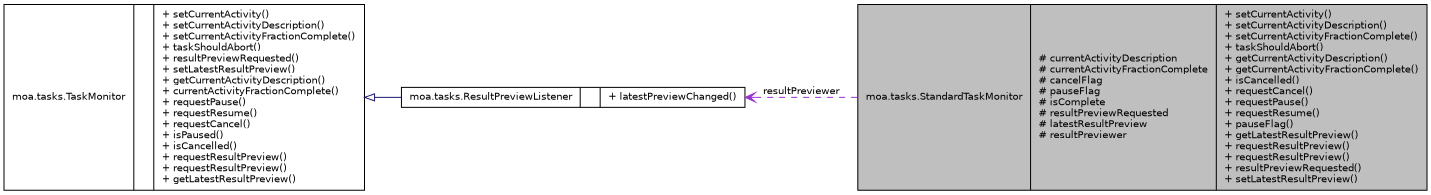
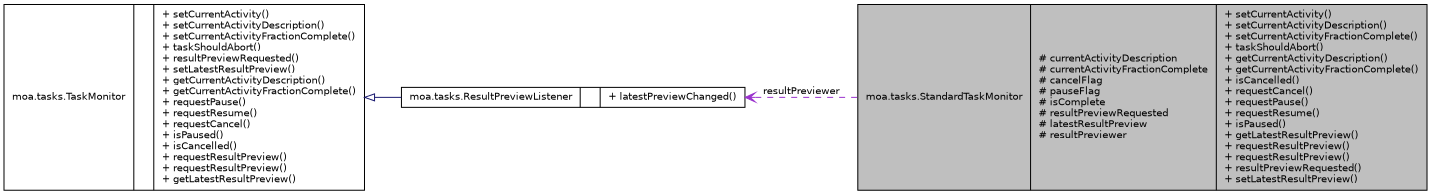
  digraph {
    rankdir=LR
    node [color=black fillcolor=white fontname=Helvetica fontsize=10 shape=record style=filled]
    edge [dir=back fontname=Helvetica fontsize=10 labelfontname=Helvetica labelfontsize=10]
-   n1 [fillcolor=grey75 fontcolor=black height=0.2 label="{moa.tasks.StandardTaskMonitor\n|# currentActivityDescription\l# currentActivityFractionComplete\l# cancelFlag\l# pauseFlag\l# isComplete\l# resultPreviewRequested\l# latestResultPreview\l# resultPreviewer\l|+ setCurrentActivity()\l+ setCurrentActivityDescription()\l+ setCurrentActivityFractionComplete()\l+ taskShouldAbort()\l+ getCurrentActivityDescription()\l+ getCurrentActivityFractionComplete()\l+ isCancelled()\l+ requestCancel()\l+ requestPause()\l+ requestResume()\l+ pauseFlag()\l+ getLatestResultPreview()\l+ requestResultPreview()\l+ requestResultPreview()\l+ resultPreviewRequested()\l+ setLatestResultPreview()\l}" width=0.4]
-   n2 [height=0.2 label="{moa.tasks.TaskMonitor\n||+ setCurrentActivity()\l+ setCurrentActivityDescription()\l+ setCurrentActivityFractionComplete()\l+ taskShouldAbort()\l+ resultPreviewRequested()\l+ setLatestResultPreview()\l+ getCurrentActivityDescription()\l+ currentActivityFractionComplete()\l+ requestPause()\l+ requestResume()\l+ requestCancel()\l+ isPaused()\l+ isCancelled()\l+ requestResultPreview()\l+ requestResultPreview()\l+ getLatestResultPreview()\l}" width=0.4]
+   n1 [fillcolor=grey75 fontcolor=black height=0.2 label="{moa.tasks.StandardTaskMonitor\n|# currentActivityDescription\l# currentActivityFractionComplete\l# cancelFlag\l# pauseFlag\l# isComplete\l# resultPreviewRequested\l# latestResultPreview\l# resultPreviewer\l|+ setCurrentActivity()\l+ setCurrentActivityDescription()\l+ setCurrentActivityFractionComplete()\l+ taskShouldAbort()\l+ getCurrentActivityDescription()\l+ getCurrentActivityFractionComplete()\l+ isCancelled()\l+ requestCancel()\l+ requestPause()\l+ requestResume()\l+ isPaused()\l+ getLatestResultPreview()\l+ requestResultPreview()\l+ requestResultPreview()\l+ resultPreviewRequested()\l+ setLatestResultPreview()\l}" width=0.4]
+   n2 [height=0.2 label="{moa.tasks.TaskMonitor\n||+ setCurrentActivity()\l+ setCurrentActivityDescription()\l+ setCurrentActivityFractionComplete()\l+ taskShouldAbort()\l+ resultPreviewRequested()\l+ setLatestResultPreview()\l+ getCurrentActivityDescription()\l+ getCurrentActivityFractionComplete()\l+ requestPause()\l+ requestResume()\l+ requestCancel()\l+ isPaused()\l+ isCancelled()\l+ requestResultPreview()\l+ requestResultPreview()\l+ getLatestResultPreview()\l}" width=0.4]
    n3 [height=0.2 label="{moa.tasks.ResultPreviewListener\n||+ latestPreviewChanged()\l}" width=0.4]
    n2 -> n3 [arrowtail=empty color=midnightblue style=solid]
    n3 -> n1 [arrowtail=open color=darkorchid3 label=resultPreviewer style=dashed]
  }
